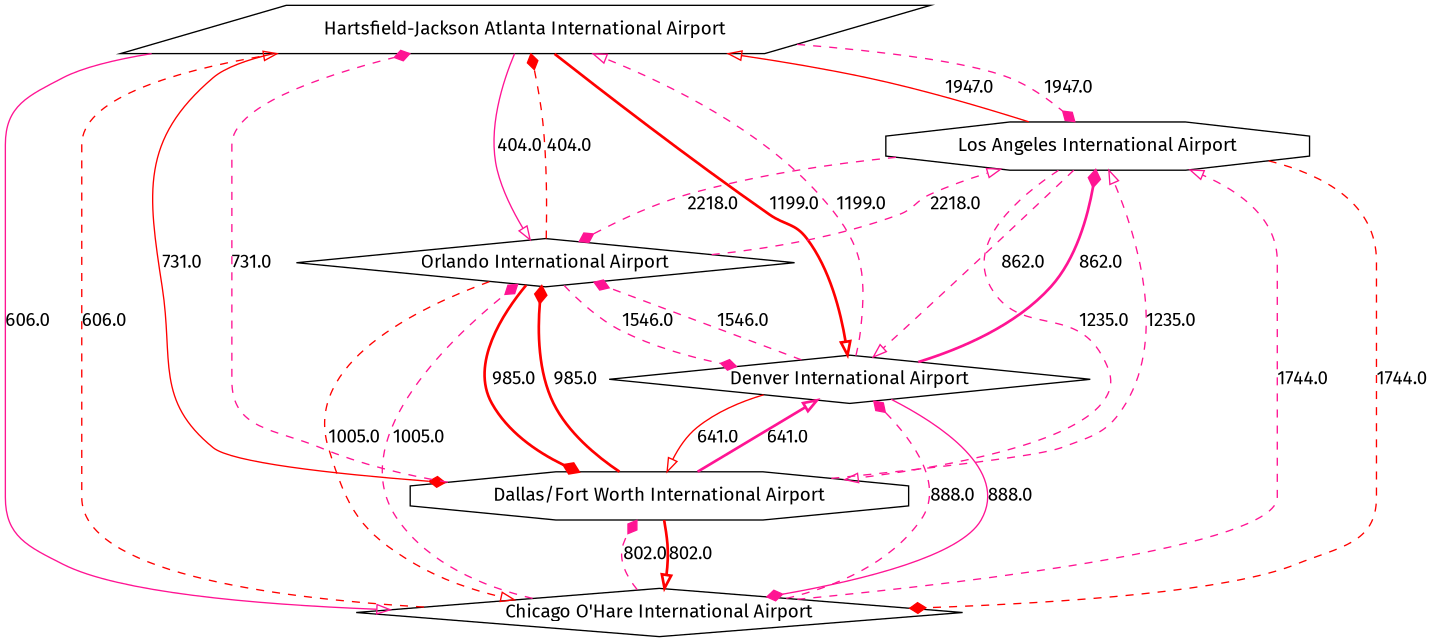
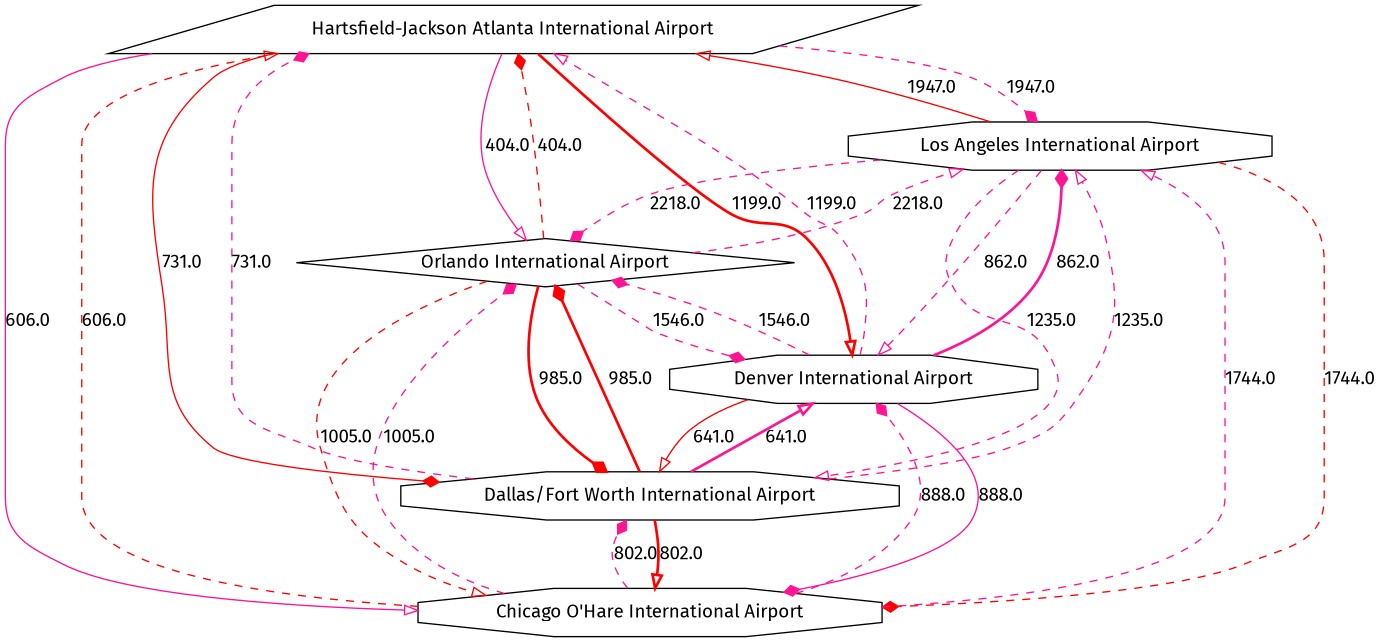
  digraph {
    fontname="Fira Sans"
    node [fontname="Fira Sans" shape=octagon]
    edge [arrowhead=diamond color=deeppink fontname="Fira Sans" style=dashed weather=Clear]
    n1 [label="Hartsfield-Jackson Atlanta International Airport" shape=parallelogram]
    n2 [label="Los Angeles International Airport"]
-   n3 [label="Chicago O'Hare International Airport" shape=diamond]
+   n3 [label="Chicago O'Hare International Airport"]
    n4 [label="Dallas/Fort Worth International Airport"]
-   n5 [label="Denver International Airport" shape=diamond]
+   n5 [label="Denver International Airport"]
    n6 [label="Orlando International Airport" shape=diamond]
    n1 -> n2 [label=1947.0]
    n1 -> n3 [arrowhead=onormal label=606.0 style=solid weather=Cloudy]
    n1 -> n4 [color=red label=731.0 style=solid weather=Thunderstorm]
    n1 -> n5 [arrowhead=onormal color=red label=1199.0 style=bold weather=Windy]
    n1 -> n6 [arrowhead=onormal label=404.0 style=solid weather=Windy]
    n2 -> n1 [arrowhead=onormal color=red label=1947.0 style=solid]
    n2 -> n3 [color=red label=1744.0]
    n2 -> n4 [arrowhead=onormal label=1235.0 weather=Windy]
    n2 -> n5 [arrowhead=onormal label=862.0 weather=Thunderstorm]
    n2 -> n6 [label=2218.0]
    n3 -> n1 [arrowhead=onormal color=red label=606.0 weather=Cloudy]
    n3 -> n2 [arrowhead=onormal label=1744.0]
    n3 -> n4 [label=802.0]
    n3 -> n5 [label=888.0 weather=Blizzard]
    n3 -> n6 [label=1005.0]
    n4 -> n1 [label=731.0 weather=Thunderstorm]
    n4 -> n2 [arrowhead=onormal label=1235.0 weather=Windy]
    n4 -> n3 [arrowhead=onormal color=red label=802.0 style=bold]
    n4 -> n5 [arrowhead=onormal label=641.0 style=bold]
    n4 -> n6 [color=red label=985.0 style=bold]
    n5 -> n1 [arrowhead=onormal label=1199.0 weather=Windy]
    n5 -> n2 [label=862.0 style=bold weather=Thunderstorm]
    n5 -> n3 [label=888.0 style=solid weather=Blizzard]
    n5 -> n4 [arrowhead=onormal color=red label=641.0 style=solid]
    n5 -> n6 [label=1546.0 weather=Thunderstorm]
    n6 -> n1 [color=red label=404.0]
    n6 -> n2 [arrowhead=onormal label=2218.0]
    n6 -> n3 [arrowhead=onormal color=red label=1005.0]
    n6 -> n4 [color=red label=985.0 style=bold]
    n6 -> n5 [label=1546.0 weather=Thunderstorm]
  }
